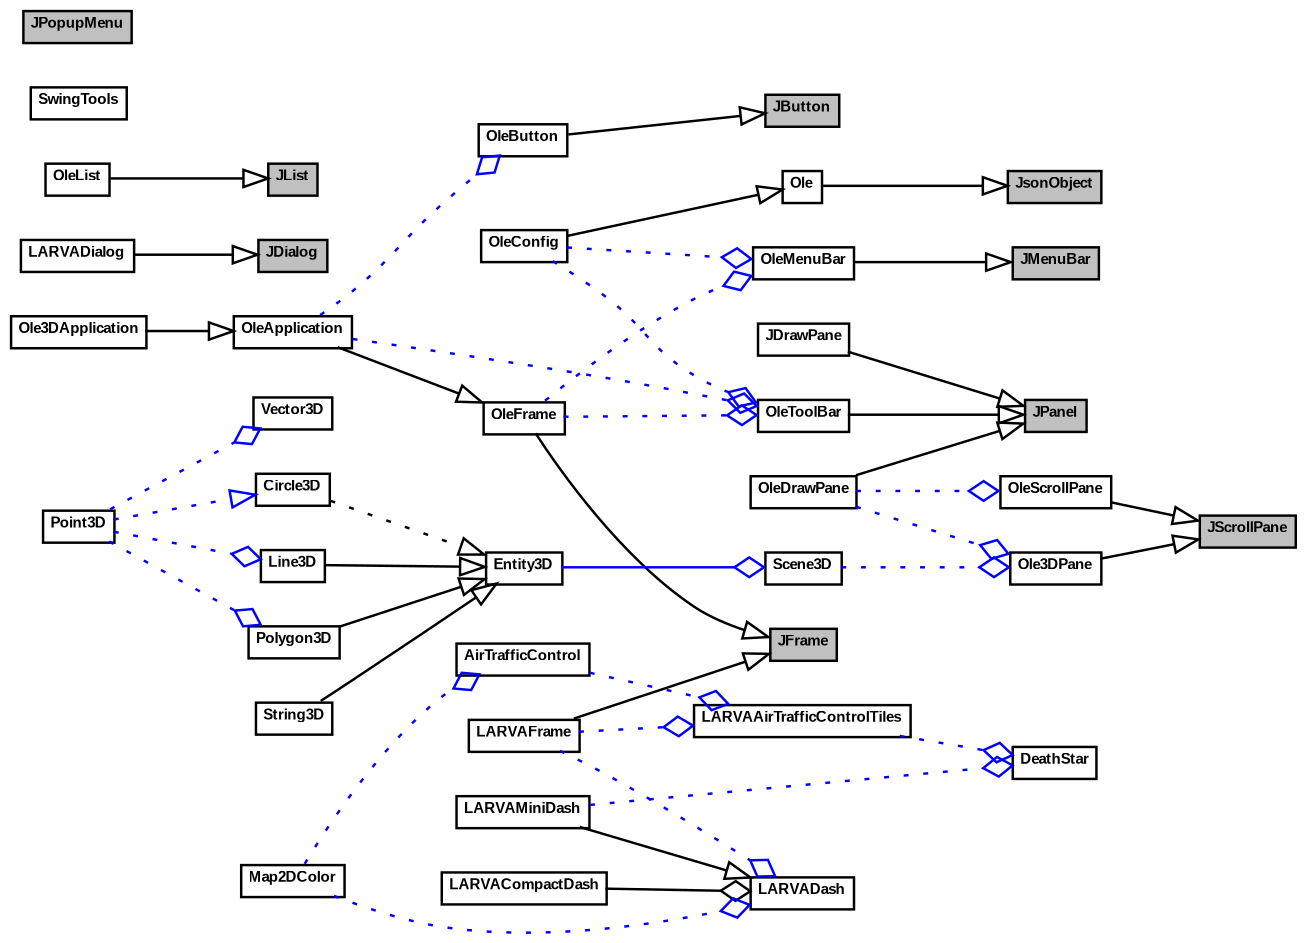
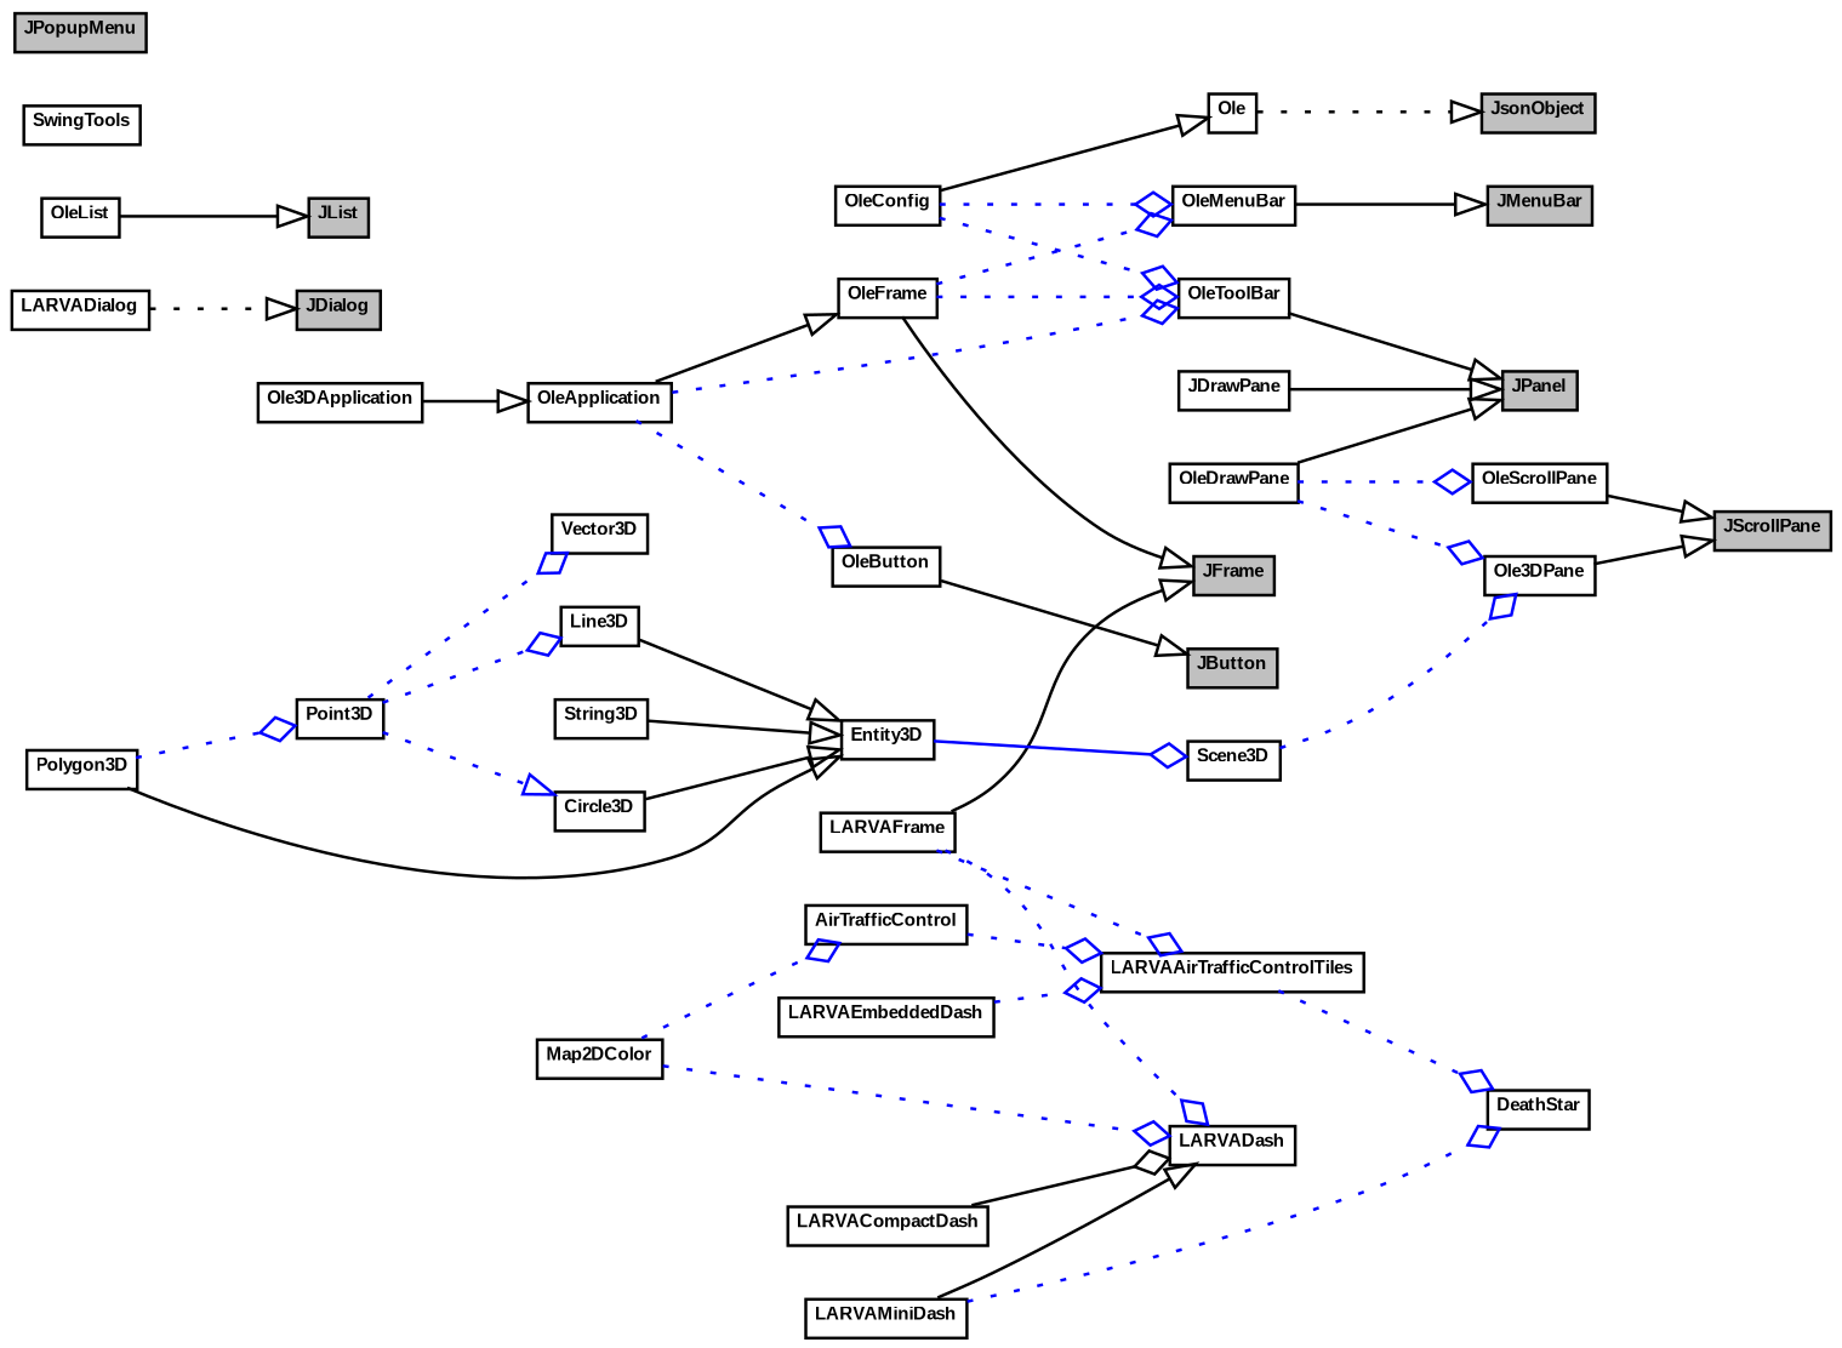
  digraph {
    rankdir=LR
    node [shape=plain]
    edge [arrowhead=odiamond color=blue penwidth=1]
    n1 [label=<<table border="0" cellborder="1" cellspacing="0"><tr><td bgcolor="white"><FONT face="Arial" POINT-SIZE="6"><b>Ole</b></FONT></td></tr> </table>>]
    n2 [label=<<table border="0" cellborder="1" cellspacing="0"><tr><td bgcolor="gray"><FONT face="Arial" POINT-SIZE="6"><b>JsonObject</b></FONT></td></tr> </table>>]
    n3 [label=<<table border="0" cellborder="1" cellspacing="0"><tr><td bgcolor="white"><FONT face="Arial" POINT-SIZE="6"><b>OleConfig</b></FONT></td></tr> </table>>]
    n4 [label=<<table border="0" cellborder="1" cellspacing="0"><tr><td bgcolor="white"><FONT face="Arial" POINT-SIZE="6"><b>OleMenuBar</b></FONT></td></tr> </table>>]
    n5 [label=<<table border="0" cellborder="1" cellspacing="0"><tr><td bgcolor="white"><FONT face="Arial" POINT-SIZE="6"><b>OleToolBar</b></FONT></td></tr> </table>>]
    n6 [label=<<table border="0" cellborder="1" cellspacing="0"><tr><td bgcolor="gray"><FONT face="Arial" POINT-SIZE="6"><b>JMenuBar</b></FONT></td></tr> </table>>]
    n7 [label=<<table border="0" cellborder="1" cellspacing="0"><tr><td bgcolor="gray"><FONT face="Arial" POINT-SIZE="6"><b>JPanel</b></FONT></td></tr> </table>>]
    n8 [label=<<table border="0" cellborder="1" cellspacing="0"><tr><td bgcolor="white"><FONT face="Arial" POINT-SIZE="6"><b>AirTrafficControl</b></FONT></td></tr> </table>>]
    n9 [label=<<table border="0" cellborder="1" cellspacing="0"><tr><td bgcolor="white"><FONT face="Arial" POINT-SIZE="6"><b>LARVAAirTrafficControlTiles</b></FONT></td></tr> </table>>]
    n10 [label=<<table border="0" cellborder="1" cellspacing="0"><tr><td bgcolor="white"><FONT face="Arial" POINT-SIZE="6"><b>DeathStar</b></FONT></td></tr> </table>>]
    n11 [label=<<table border="0" cellborder="1" cellspacing="0"><tr><td bgcolor="white"><FONT face="Arial" POINT-SIZE="6"><b>JDrawPane</b></FONT></td></tr> </table>>]
    n12 [label=<<table border="0" cellborder="1" cellspacing="0"><tr><td bgcolor="white"><FONT face="Arial" POINT-SIZE="6"><b>LARVACompactDash</b></FONT></td></tr> </table>>]
    n13 [label=<<table border="0" cellborder="1" cellspacing="0"><tr><td bgcolor="white"><FONT face="Arial" POINT-SIZE="6"><b>LARVADash</b></FONT></td></tr> </table>>]
    n14 [label=<<table border="0" cellborder="1" cellspacing="0"><tr><td bgcolor="white"><FONT face="Arial" POINT-SIZE="6"><b>LARVADialog</b></FONT></td></tr> </table>>]
    n15 [label=<<table border="0" cellborder="1" cellspacing="0"><tr><td bgcolor="gray"><FONT face="Arial" POINT-SIZE="6"><b>JDialog</b></FONT></td></tr> </table>>]
+   n16 [label=<<table border="0" cellborder="1" cellspacing="0"><tr><td bgcolor="white"><FONT face="Arial" POINT-SIZE="6"><b>LARVAEmbeddedDash</b></FONT></td></tr> </table>>]
    n17 [label=<<table border="0" cellborder="1" cellspacing="0"><tr><td bgcolor="white"><FONT face="Arial" POINT-SIZE="6"><b>LARVAFrame</b></FONT></td></tr> </table>>]
    n18 [label=<<table border="0" cellborder="1" cellspacing="0"><tr><td bgcolor="gray"><FONT face="Arial" POINT-SIZE="6"><b>JFrame</b></FONT></td></tr> </table>>]
    n19 [label=<<table border="0" cellborder="1" cellspacing="0"><tr><td bgcolor="white"><FONT face="Arial" POINT-SIZE="6"><b>LARVAMiniDash</b></FONT></td></tr> </table>>]
    n20 [label=<<table border="0" cellborder="1" cellspacing="0"><tr><td bgcolor="white"><FONT face="Arial" POINT-SIZE="6"><b>Ole3DApplication</b></FONT></td></tr> </table>>]
    n21 [label=<<table border="0" cellborder="1" cellspacing="0"><tr><td bgcolor="white"><FONT face="Arial" POINT-SIZE="6"><b>OleApplication</b></FONT></td></tr> </table>>]
    n22 [label=<<table border="0" cellborder="1" cellspacing="0"><tr><td bgcolor="white"><FONT face="Arial" POINT-SIZE="6"><b>OleButton</b></FONT></td></tr> </table>>]
    n23 [label=<<table border="0" cellborder="1" cellspacing="0"><tr><td bgcolor="white"><FONT face="Arial" POINT-SIZE="6"><b>OleFrame</b></FONT></td></tr> </table>>]
    n24 [label=<<table border="0" cellborder="1" cellspacing="0"><tr><td bgcolor="white"><FONT face="Arial" POINT-SIZE="6"><b>Ole3DPane</b></FONT></td></tr> </table>>]
    n25 [label=<<table border="0" cellborder="1" cellspacing="0"><tr><td bgcolor="gray"><FONT face="Arial" POINT-SIZE="6"><b>JScrollPane</b></FONT></td></tr> </table>>]
    n26 [label=<<table border="0" cellborder="1" cellspacing="0"><tr><td bgcolor="gray"><FONT face="Arial" POINT-SIZE="6"><b>JButton</b></FONT></td></tr> </table>>]
    n27 [label=<<table border="0" cellborder="1" cellspacing="0"><tr><td bgcolor="white"><FONT face="Arial" POINT-SIZE="6"><b>OleDrawPane</b></FONT></td></tr> </table>>]
    n28 [label=<<table border="0" cellborder="1" cellspacing="0"><tr><td bgcolor="white"><FONT face="Arial" POINT-SIZE="6"><b>OleScrollPane</b></FONT></td></tr> </table>>]
    n29 [label=<<table border="0" cellborder="1" cellspacing="0"><tr><td bgcolor="white"><FONT face="Arial" POINT-SIZE="6"><b>OleList</b></FONT></td></tr> </table>>]
    n30 [label=<<table border="0" cellborder="1" cellspacing="0"><tr><td bgcolor="gray"><FONT face="Arial" POINT-SIZE="6"><b>JList</b></FONT></td></tr> </table>>]
    n31 [label=<<table border="0" cellborder="1" cellspacing="0"><tr><td bgcolor="white"><FONT face="Arial" POINT-SIZE="6"><b>SwingTools</b></FONT></td></tr> </table>>]
    n32 [label=<<table border="0" cellborder="1" cellspacing="0"><tr><td bgcolor="white"><FONT face="Arial" POINT-SIZE="6"><b>Circle3D</b></FONT></td></tr> </table>>]
    n33 [label=<<table border="0" cellborder="1" cellspacing="0"><tr><td bgcolor="white"><FONT face="Arial" POINT-SIZE="6"><b>Entity3D</b></FONT></td></tr> </table>>]
    n34 [label=<<table border="0" cellborder="1" cellspacing="0"><tr><td bgcolor="white"><FONT face="Arial" POINT-SIZE="6"><b>Scene3D</b></FONT></td></tr> </table>>]
    n35 [label=<<table border="0" cellborder="1" cellspacing="0"><tr><td bgcolor="white"><FONT face="Arial" POINT-SIZE="6"><b>Line3D</b></FONT></td></tr> </table>>]
    n36 [label=<<table border="0" cellborder="1" cellspacing="0"><tr><td bgcolor="white"><FONT face="Arial" POINT-SIZE="6"><b>Point3D</b></FONT></td></tr> </table>>]
    n37 [label=<<table border="0" cellborder="1" cellspacing="0"><tr><td bgcolor="white"><FONT face="Arial" POINT-SIZE="6"><b>Polygon3D</b></FONT></td></tr> </table>>]
    n38 [label=<<table border="0" cellborder="1" cellspacing="0"><tr><td bgcolor="white"><FONT face="Arial" POINT-SIZE="6"><b>Vector3D</b></FONT></td></tr> </table>>]
    n39 [label=<<table border="0" cellborder="1" cellspacing="0"><tr><td bgcolor="white"><FONT face="Arial" POINT-SIZE="6"><b>String3D</b></FONT></td></tr> </table>>]
    n40 [label=<<table border="0" cellborder="1" cellspacing="0"><tr><td bgcolor="white"><FONT face="Arial" POINT-SIZE="6"><b>Map2DColor</b></FONT></td></tr> </table>>]
    n41 [label=<<table border="0" cellborder="1" cellspacing="0"><tr><td bgcolor="gray"><FONT face="Arial" POINT-SIZE="6"><b>JPopupMenu</b></FONT></td></tr> </table>>]
-   n1 -> n2 [arrowhead=onormal color=black]
+   n1 -> n2 [arrowhead=onormal color=black style=dotted]
    n3 -> n1 [arrowhead=onormal color=black]
    n3 -> n4 [style=dotted]
    n3 -> n5 [style=dotted]
    n4 -> n6 [arrowhead=onormal color=black]
    n5 -> n7 [arrowhead=onormal color=black]
    n8 -> n9 [style=dotted]
    n9 -> n10 [style=dotted]
    n11 -> n7 [arrowhead=onormal color=black]
    n12 -> n13 [color=black]
-   n14 -> n15 [arrowhead=onormal color=black]
+   n14 -> n15 [arrowhead=onormal color=black style=dotted]
+   n16 -> n9 [style=dotted]
    n17 -> n9 [style=dotted]
    n17 -> n13 [style=dotted]
    n17 -> n18 [arrowhead=onormal color=black]
    n19 -> n10 [style=dotted]
    n19 -> n13 [arrowhead=onormal color=black]
    n20 -> n21 [arrowhead=onormal color=black]
    n21 -> n5 [style=dotted]
    n21 -> n22 [style=dotted]
    n21 -> n23 [arrowhead=onormal color=black]
    n22 -> n26 [arrowhead=onormal color=black]
    n23 -> n4 [style=dotted]
    n23 -> n5 [style=dotted]
    n23 -> n18 [arrowhead=onormal color=black]
    n24 -> n25 [arrowhead=onormal color=black]
    n27 -> n7 [arrowhead=onormal color=black]
    n27 -> n24 [style=dotted]
    n27 -> n28 [style=dotted]
    n28 -> n25 [arrowhead=onormal color=black]
    n29 -> n30 [arrowhead=onormal color=black]
-   n32 -> n33 [arrowhead=onormal color=black style=dotted]
+   n32 -> n33 [arrowhead=onormal color=black]
    n33 -> n34 [style=solid]
    n34 -> n24 [style=dotted]
    n35 -> n33 [arrowhead=onormal color=black]
    n36 -> n32 [arrowhead=onormal style=dotted]
    n36 -> n35 [style=dotted]
-   n36 -> n37 [style=dotted]
+   n37 -> n36 [style=dotted]
    n36 -> n38 [style=dotted]
    n37 -> n33 [arrowhead=onormal color=black]
    n39 -> n33 [arrowhead=onormal color=black]
    n40 -> n8 [style=dotted]
    n40 -> n13 [style=dotted]
  }
